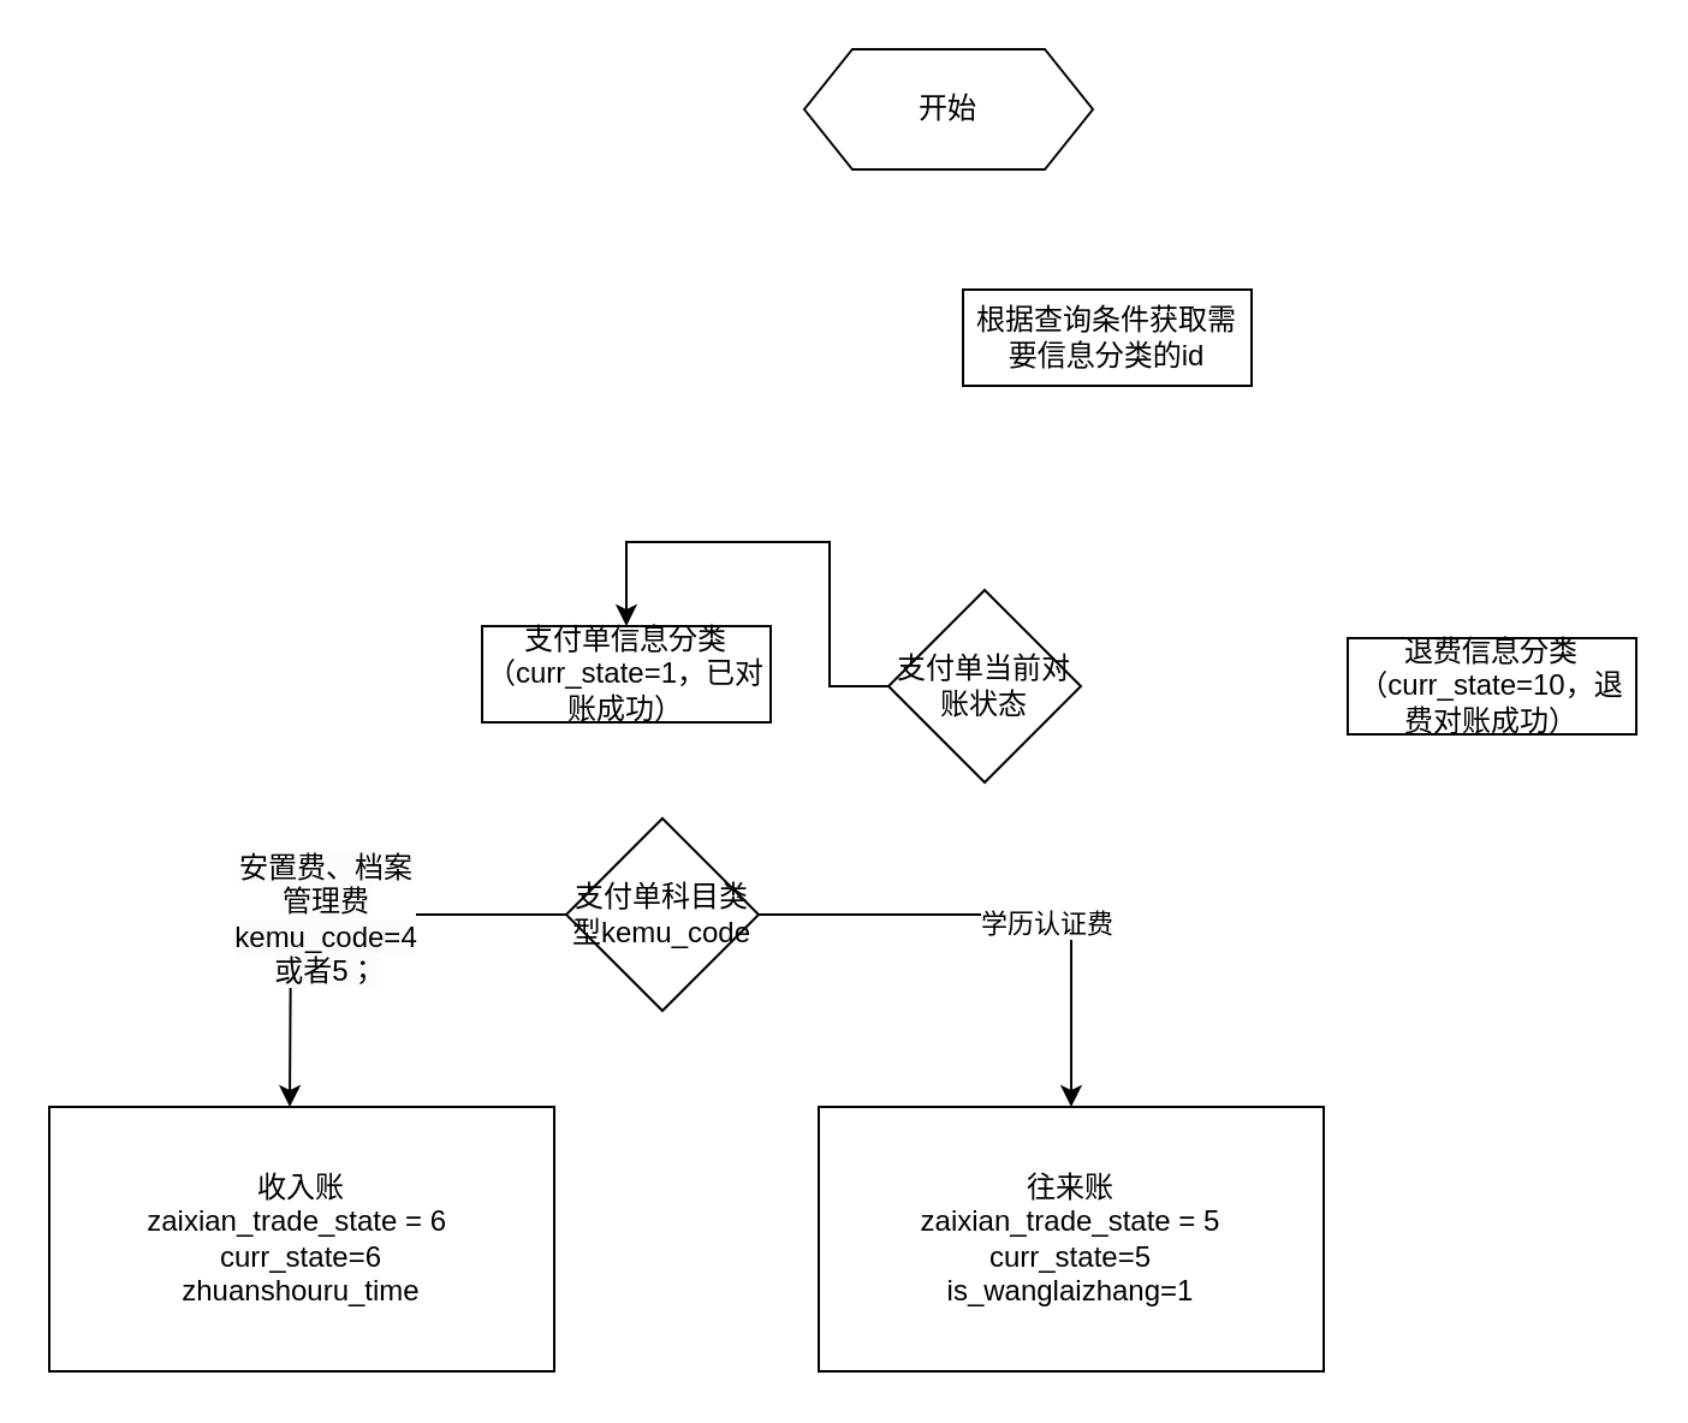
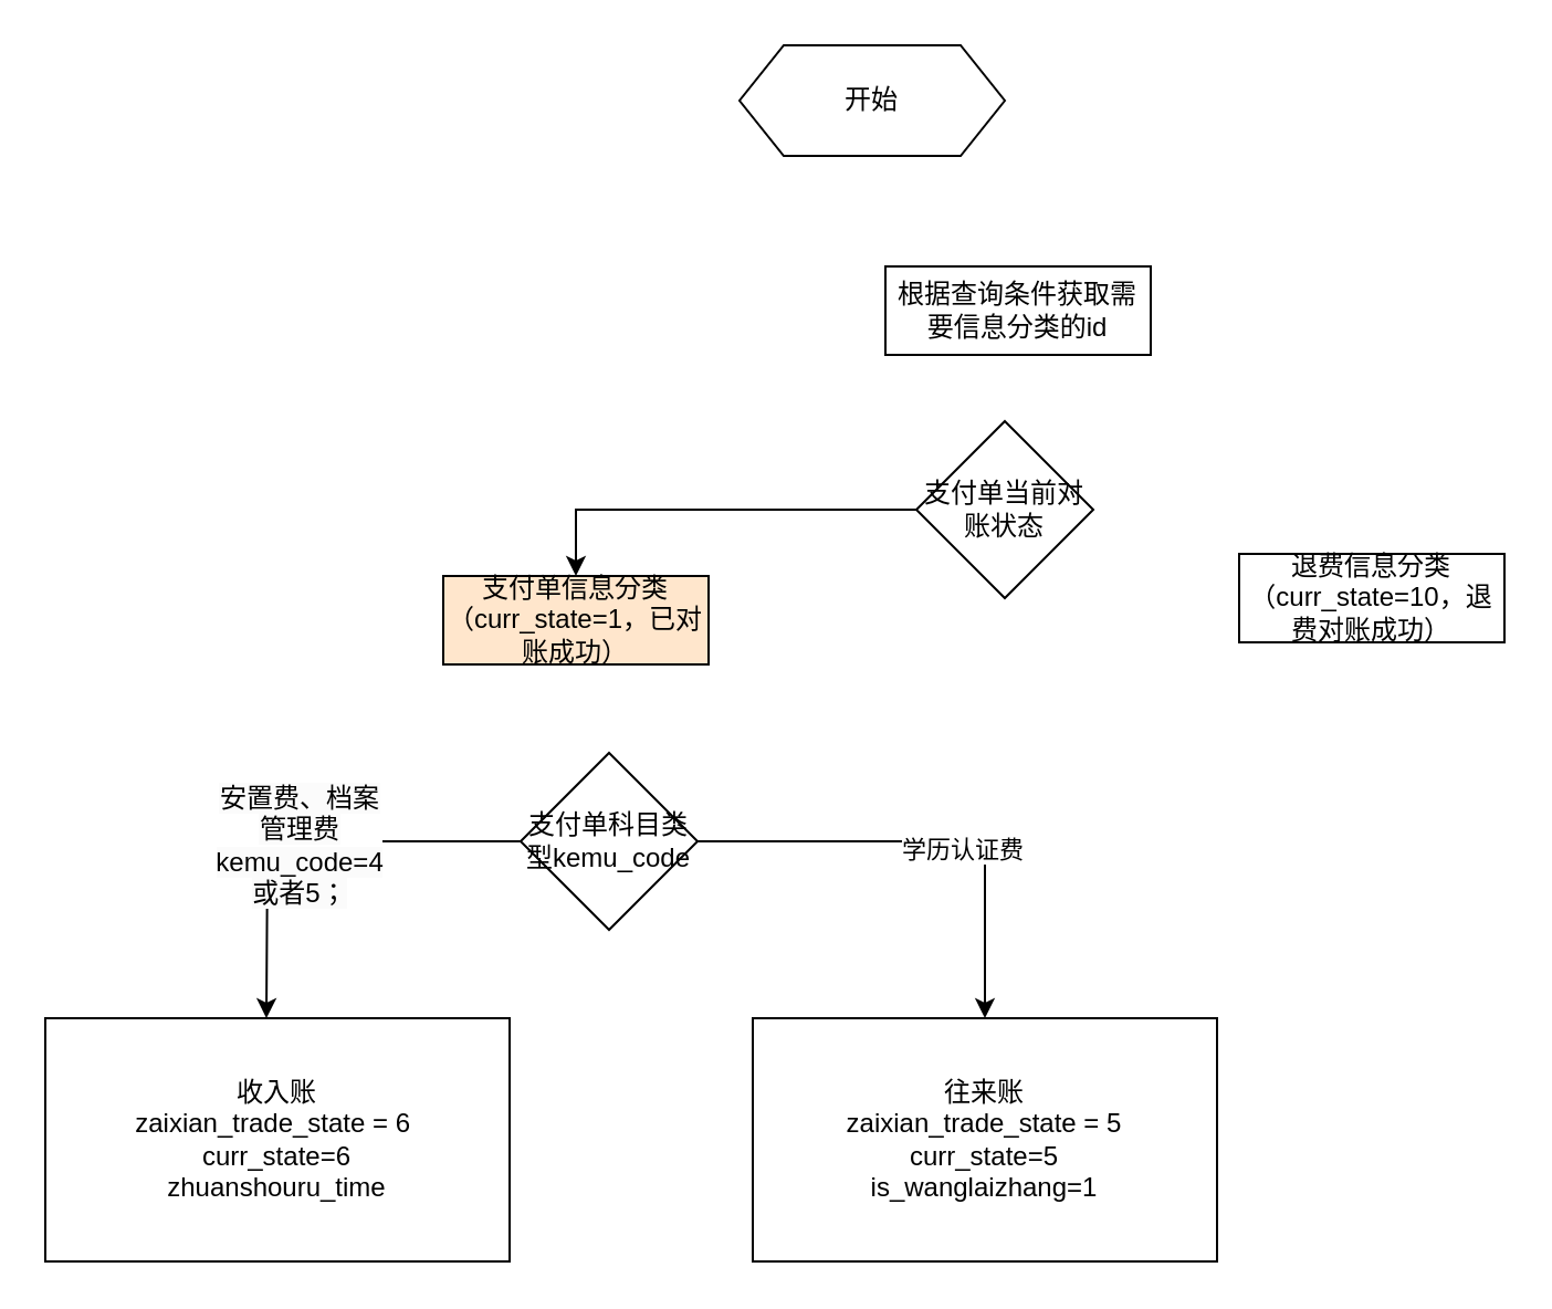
  <mxCell id="0" />
  <mxCell id="1" parent="0" />
  <mxCell id="2" value="开始" style="shape=hexagon;perimeter=hexagonPerimeter2;whiteSpace=wrap;html=1;fixedSize=1;" vertex="1" parent="1"><mxGeometry x="334" y="20" width="120" height="50" as="geometry" /></mxCell>
  <mxCell id="3" value="根据查询条件获取需要信息分类的id" style="rounded=0;whiteSpace=wrap;html=1;" vertex="1" parent="1"><mxGeometry x="400" y="120" width="120" height="40" as="geometry" /></mxCell>
- <mxCell id="4" value="支付单信息分类（curr_state=1，已对账成功）" style="rounded=0;whiteSpace=wrap;html=1;" vertex="1" parent="1"><mxGeometry x="200" y="260" width="120" height="40" as="geometry" /></mxCell>
- <mxCell id="5" value="退费信息分类（curr_state=10，退费对账成功）" style="rounded=0;whiteSpace=wrap;html=1;" vertex="1" parent="1"><mxGeometry x="560" y="265" width="120" height="40" as="geometry" /></mxCell>
+ <mxCell id="4" value="支付单信息分类（curr_state=1，已对账成功）" style="rounded=0;whiteSpace=wrap;html=1;fillColor=#ffe6cc;" vertex="1" parent="1"><mxGeometry x="200" y="260" width="120" height="40" as="geometry" /></mxCell>
+ <mxCell id="5" value="退费信息分类（curr_state=10，退费对账成功）" style="rounded=0;whiteSpace=wrap;html=1;" vertex="1" parent="1"><mxGeometry x="560" y="250" width="120" height="40" as="geometry" /></mxCell>
  <mxCell id="6" style="edgeStyle=orthogonalEdgeStyle;rounded=0;orthogonalLoop=1;jettySize=auto;html=1;entryX=0.5;entryY=0;entryDx=0;entryDy=0;" edge="1" parent="1" source="7" target="4"><mxGeometry relative="1" as="geometry" /></mxCell>
- <mxCell id="7" value="支付单当前对账状态" style="rhombus;whiteSpace=wrap;html=1;" vertex="1" parent="1"><mxGeometry x="369" y="245" width="80" height="80" as="geometry" /></mxCell>
+ <mxCell id="7" value="支付单当前对账状态" style="rhombus;whiteSpace=wrap;html=1;" vertex="1" parent="1"><mxGeometry x="414" y="190" width="80" height="80" as="geometry" /></mxCell>
  <mxCell id="8" style="edgeStyle=orthogonalEdgeStyle;rounded=0;orthogonalLoop=1;jettySize=auto;html=1;" edge="1" parent="1" source="12"><mxGeometry relative="1" as="geometry"><mxPoint x="120" y="460" as="targetPoint" /></mxGeometry></mxCell>
  <mxCell id="9" value="&lt;span style=&quot;font-size: 12px; text-wrap: wrap; background-color: rgb(251, 251, 251);&quot;&gt;安置费、档案管理费kemu_code=4 或者5；&lt;/span&gt;" style="edgeLabel;html=1;align=center;verticalAlign=middle;resizable=0;points=[];" vertex="1" connectable="0" parent="8"><mxGeometry x="0.036" y="1" relative="1" as="geometry"><mxPoint as="offset" /></mxGeometry></mxCell>
  <mxCell id="10" style="edgeStyle=orthogonalEdgeStyle;rounded=0;orthogonalLoop=1;jettySize=auto;html=1;" edge="1" parent="1" source="12" target="14"><mxGeometry relative="1" as="geometry" /></mxCell>
  <mxCell id="11" value="学历认证费" style="edgeLabel;html=1;align=center;verticalAlign=middle;resizable=0;points=[];" vertex="1" connectable="0" parent="10"><mxGeometry x="0.129" y="-3" relative="1" as="geometry"><mxPoint as="offset" /></mxGeometry></mxCell>
  <mxCell id="12" value="支付单科目类型kemu_code" style="rhombus;whiteSpace=wrap;html=1;" vertex="1" parent="1"><mxGeometry x="235" y="340" width="80" height="80" as="geometry" /></mxCell>
  <mxCell id="13" value="收入账&lt;div&gt;zaixian_trade_state = 6&amp;nbsp;&lt;br&gt;&lt;/div&gt;&lt;div&gt;curr_state=6&lt;br&gt;&lt;/div&gt;&lt;div&gt;zhuanshouru_time&lt;br&gt;&lt;/div&gt;" style="rounded=0;whiteSpace=wrap;html=1;" vertex="1" parent="1"><mxGeometry x="20" y="460" width="210" height="110" as="geometry" /></mxCell>
  <mxCell id="14" value="&lt;div&gt;往来账&lt;/div&gt;&lt;div&gt;zaixian_trade_state = 5&lt;br&gt;&lt;/div&gt;&lt;div&gt;curr_state=5&lt;br&gt;&lt;/div&gt;&lt;div&gt;is_wanglaizhang=1&lt;br&gt;&lt;/div&gt;" style="rounded=0;whiteSpace=wrap;html=1;" vertex="1" parent="1"><mxGeometry x="340" y="460" width="210" height="110" as="geometry" /></mxCell>
